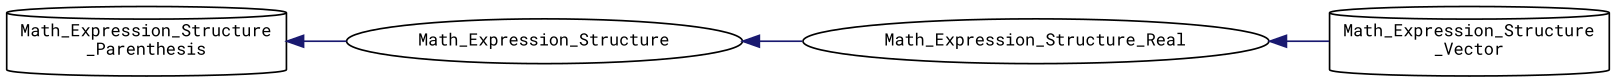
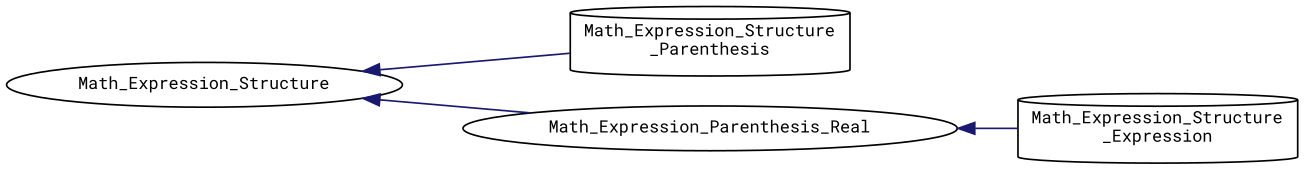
  digraph {
    fontname="Roboto Mono"
    rankdir=LR
    node [color=black fillcolor=white fontname="Roboto Mono" fontsize=10 shape=ellipse style=filled]
    edge [color=midnightblue dir=back fontname="Roboto Mono" fontsize=10 labelfontname=Helvetica labelfontsize=10 style=solid]
    n1 [height=0.2 label=Math_Expression_Structure width=0.4]
    n2 [height=0.2 label="Math_Expression_Structure\l_Parenthesis" shape=cylinder width=0.4]
-   n3 [height=0.2 label=Math_Expression_Structure_Real width=0.4]
-   n4 [height=0.2 label="Math_Expression_Structure\l_Vector" shape=cylinder width=0.4]
-   n2 -> n1
+   n3 [height=0.2 label=Math_Expression_Parenthesis_Real width=0.4]
+   n4 [height=0.2 label="Math_Expression_Structure\l_Expression" shape=cylinder width=0.4]
+   n1 -> n2
    n1 -> n3
    n3 -> n4
  }
